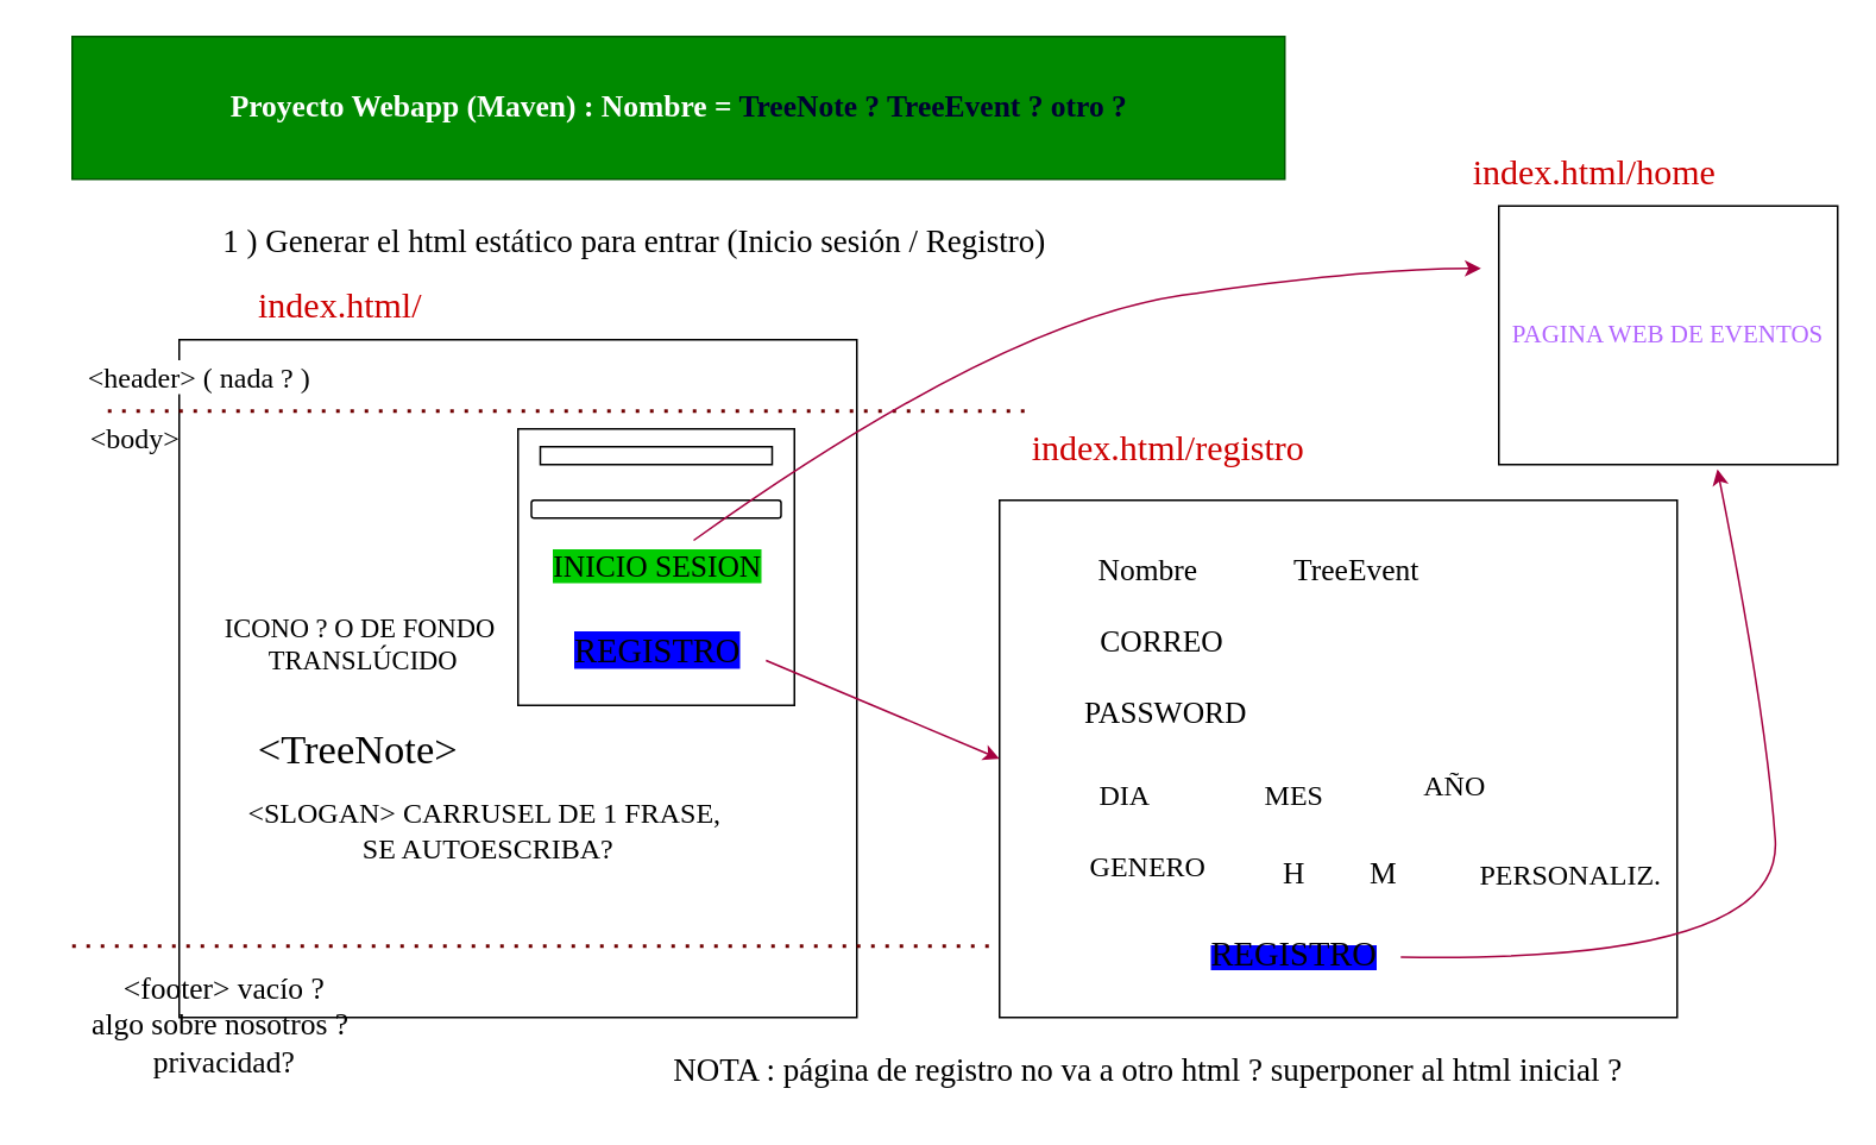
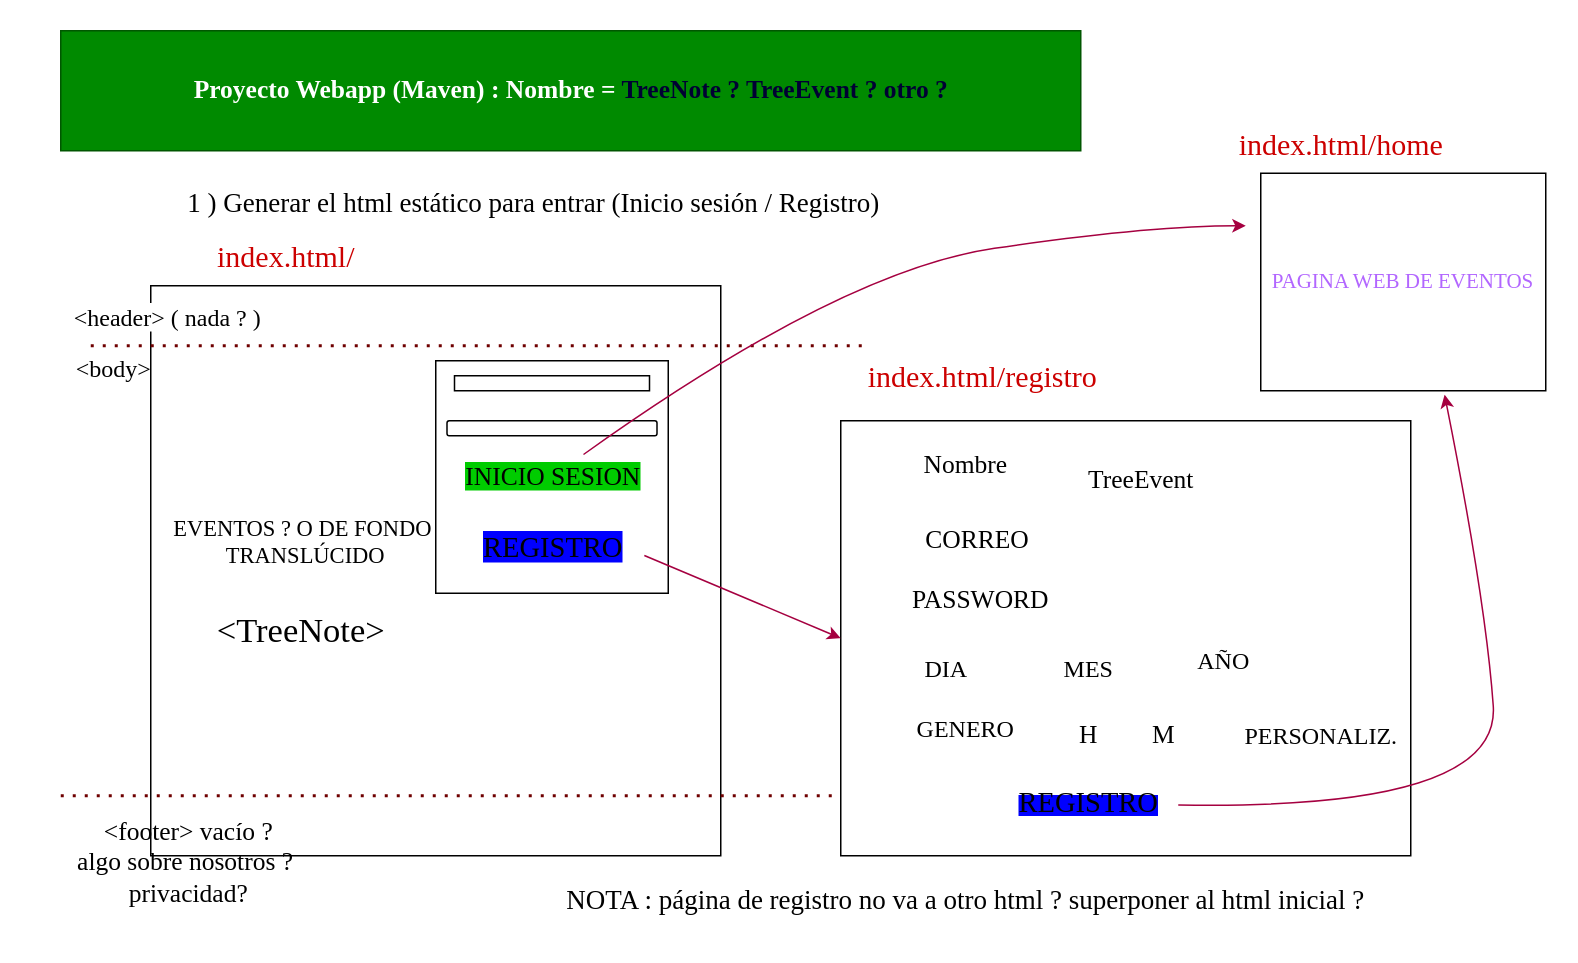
  <mxCell id="0" />
  <mxCell id="1" parent="0" />
  <mxCell id="2" value="&lt;h4 style=&quot;font-size: 17px;&quot;&gt;&lt;font face=&quot;Verdana&quot; style=&quot;font-size: 17px;&quot;&gt;Proyecto Webapp (Maven) : Nombre = &lt;font style=&quot;font-size: 17px;&quot; color=&quot;#000033&quot;&gt;TreeNote ? TreeEvent ? otro ?&lt;/font&gt;&lt;/font&gt;&lt;/h4&gt;" style="text;html=1;align=center;verticalAlign=middle;resizable=0;points=[];autosize=1;strokeColor=#005700;fillColor=#008a00;fontColor=#ffffff;" vertex="1" parent="1"><mxGeometry x="40" y="20" width="680" height="80" as="geometry" /></mxCell>
  <mxCell id="3" value="" style="whiteSpace=wrap;html=1;aspect=fixed;" vertex="1" parent="1"><mxGeometry x="100" y="190" width="380" height="380" as="geometry" /></mxCell>
  <mxCell id="4" value="&lt;font face=&quot;Verdana&quot; style=&quot;font-size: 18px;&quot;&gt;1 ) Generar el html estático para entrar (Inicio sesión / Registro)&lt;/font&gt;" style="text;html=1;align=center;verticalAlign=middle;resizable=0;points=[];autosize=1;strokeColor=none;fillColor=none;" vertex="1" parent="1"><mxGeometry x="50" y="115" width="610" height="40" as="geometry" /></mxCell>
  <mxCell id="5" value="&lt;font color=&quot;#cc0000&quot; style=&quot;font-size: 20px;&quot; face=&quot;Verdana&quot;&gt;index.html/&lt;/font&gt;" style="text;html=1;align=center;verticalAlign=middle;resizable=0;points=[];autosize=1;strokeColor=none;fillColor=none;" vertex="1" parent="1"><mxGeometry x="120" y="150" width="140" height="40" as="geometry" /></mxCell>
  <mxCell id="6" value="" style="endArrow=none;dashed=1;html=1;dashPattern=1 3;strokeWidth=2;rounded=0;fillColor=#a20025;strokeColor=#6F0000;" edge="1" parent="1"><mxGeometry width="50" height="50" relative="1" as="geometry"><mxPoint x="60" y="230" as="sourcePoint" /><mxPoint x="580" y="230" as="targetPoint" /></mxGeometry></mxCell>
  <mxCell id="7" value="&lt;font face=&quot;Verdana&quot; style=&quot;font-size: 16px;&quot;&gt;&amp;lt;header&amp;gt; ( nada ? )&lt;/font&gt;" style="edgeLabel;html=1;align=center;verticalAlign=middle;resizable=0;points=[];" vertex="1" connectable="0" parent="6"><mxGeometry x="0.367" y="-3" relative="1" as="geometry"><mxPoint x="-305" y="-23" as="offset" /></mxGeometry></mxCell>
  <mxCell id="8" value="&lt;font face=&quot;Verdana&quot; style=&quot;font-size: 16px;&quot;&gt;&amp;lt;&lt;font style=&quot;font-size: 16px;&quot;&gt;body&lt;/font&gt;&amp;gt;&lt;/font&gt;" style="text;html=1;align=center;verticalAlign=middle;resizable=0;points=[];autosize=1;strokeColor=none;fillColor=none;" vertex="1" parent="1"><mxGeometry x="30" y="230" width="90" height="30" as="geometry" /></mxCell>
  <mxCell id="9" value="" style="whiteSpace=wrap;html=1;aspect=fixed;" vertex="1" parent="1"><mxGeometry x="290" y="240" width="155" height="155" as="geometry" /></mxCell>
  <mxCell id="10" value="&lt;font face=&quot;Verdana&quot; style=&quot;background-color: rgb(0, 204, 0); font-size: 17px;&quot;&gt;INICIO SESION&lt;/font&gt;" style="text;html=1;align=center;verticalAlign=middle;resizable=0;points=[];autosize=1;strokeColor=none;fillColor=none;" vertex="1" parent="1"><mxGeometry x="287.5" y="302.5" width="160" height="30" as="geometry" /></mxCell>
  <mxCell id="11" value="" style="rounded=0;whiteSpace=wrap;html=1;" vertex="1" parent="1"><mxGeometry x="302.5" y="250" width="130" height="10" as="geometry" /></mxCell>
  <mxCell id="12" value="" style="rounded=1;whiteSpace=wrap;html=1;" vertex="1" parent="1"><mxGeometry x="297.5" y="280" width="140" height="10" as="geometry" /></mxCell>
  <mxCell id="13" value="&lt;font style=&quot;background-color: rgb(0, 0, 255); font-size: 19px;&quot; face=&quot;Verdana&quot;&gt;REGISTRO&lt;/font&gt;" style="text;html=1;align=center;verticalAlign=middle;resizable=0;points=[];autosize=1;strokeColor=none;fillColor=none;" vertex="1" parent="1"><mxGeometry x="307.5" y="345" width="120" height="40" as="geometry" /></mxCell>
  <mxCell id="14" value="&lt;font face=&quot;Verdana&quot; style=&quot;font-size: 23px;&quot;&gt;&amp;lt;TreeNote&amp;gt;&lt;/font&gt;" style="text;html=1;align=center;verticalAlign=middle;resizable=0;points=[];autosize=1;strokeColor=none;fillColor=none;" vertex="1" parent="1"><mxGeometry x="120" y="400" width="160" height="40" as="geometry" /></mxCell>
- <mxCell id="15" value="&lt;font style=&quot;font-size: 15px;&quot; face=&quot;Verdana&quot;&gt;ICONO ? O DE FONDO&amp;nbsp;&lt;/font&gt;&lt;div&gt;&lt;font style=&quot;font-size: 15px;&quot; face=&quot;Verdana&quot;&gt;TRANSLÚCIDO&lt;/font&gt;&lt;/div&gt;" style="text;html=1;align=center;verticalAlign=middle;resizable=0;points=[];autosize=1;strokeColor=none;fillColor=none;" vertex="1" parent="1"><mxGeometry x="102.5" y="335" width="200" height="50" as="geometry" /></mxCell>
- <mxCell id="16" value="&lt;font style=&quot;font-size: 16px;&quot; face=&quot;Verdana&quot;&gt;&amp;lt;SLOGAN&amp;gt; CARRUSEL DE 1 FRASE,&amp;nbsp;&lt;/font&gt;&lt;div&gt;&lt;font style=&quot;font-size: 16px;&quot; face=&quot;Verdana&quot;&gt;SE AUTOESCRIBA?&lt;/font&gt;&lt;/div&gt;" style="text;html=1;align=center;verticalAlign=middle;resizable=0;points=[];autosize=1;strokeColor=none;fillColor=none;" vertex="1" parent="1"><mxGeometry x="112.5" y="440" width="320" height="50" as="geometry" /></mxCell>
+ <mxCell id="15" value="&lt;font style=&quot;font-size: 15px;&quot; face=&quot;Verdana&quot;&gt;EVENTOS ? O DE FONDO&amp;nbsp;&lt;/font&gt;&lt;div&gt;&lt;font style=&quot;font-size: 15px;&quot; face=&quot;Verdana&quot;&gt;TRANSLÚCIDO&lt;/font&gt;&lt;/div&gt;" style="text;html=1;align=center;verticalAlign=middle;resizable=0;points=[];autosize=1;strokeColor=none;fillColor=none;" vertex="1" parent="1"><mxGeometry x="102.5" y="335" width="200" height="50" as="geometry" /></mxCell>
  <mxCell id="17" value="" style="endArrow=none;dashed=1;html=1;dashPattern=1 3;strokeWidth=2;rounded=0;fillColor=#a20025;strokeColor=#6F0000;" edge="1" parent="1"><mxGeometry width="50" height="50" relative="1" as="geometry"><mxPoint x="40" y="530" as="sourcePoint" /><mxPoint x="570" y="530" as="targetPoint" /></mxGeometry></mxCell>
  <mxCell id="18" value="&lt;font face=&quot;Verdana&quot; style=&quot;font-size: 17px;&quot;&gt;&amp;lt;footer&amp;gt; vacío ?&lt;/font&gt;&lt;div style=&quot;font-size: 17px;&quot;&gt;&lt;font face=&quot;Verdana&quot; style=&quot;font-size: 17px;&quot;&gt;algo sobre nosotros ?&amp;nbsp;&lt;/font&gt;&lt;/div&gt;&lt;div style=&quot;font-size: 17px;&quot;&gt;&lt;font face=&quot;Verdana&quot; style=&quot;font-size: 17px;&quot;&gt;privacidad?&lt;/font&gt;&lt;/div&gt;" style="text;html=1;align=center;verticalAlign=middle;resizable=0;points=[];autosize=1;strokeColor=none;fillColor=none;" vertex="1" parent="1"><mxGeometry x="20" y="535" width="210" height="80" as="geometry" /></mxCell>
  <mxCell id="19" value="" style="rounded=0;whiteSpace=wrap;html=1;" vertex="1" parent="1"><mxGeometry x="560" y="280" width="380" height="290" as="geometry" /></mxCell>
  <mxCell id="20" value="" style="endArrow=classic;html=1;rounded=0;exitX=1.013;exitY=0.62;exitDx=0;exitDy=0;exitPerimeter=0;entryX=0;entryY=0.5;entryDx=0;entryDy=0;fillColor=#d80073;strokeColor=#A50040;" edge="1" parent="1" source="13" target="19"><mxGeometry width="50" height="50" relative="1" as="geometry"><mxPoint x="510" y="290" as="sourcePoint" /><mxPoint x="560" y="240" as="targetPoint" /></mxGeometry></mxCell>
  <mxCell id="21" value="&lt;font style=&quot;font-size: 20px;&quot;&gt;&lt;font color=&quot;#ffffff&quot; style=&quot;font-size: 20px;&quot; face=&quot;Verdana&quot;&gt;2 )&lt;/font&gt;&lt;font color=&quot;#cc0000&quot; style=&quot;font-size: 20px;&quot; face=&quot;Verdana&quot;&gt; index.html/registro&lt;/font&gt;&lt;/font&gt;" style="edgeLabel;html=1;align=center;verticalAlign=middle;resizable=0;points=[];" vertex="1" connectable="0" parent="20"><mxGeometry x="0.155" y="-1" relative="1" as="geometry"><mxPoint x="136" y="-153" as="offset" /></mxGeometry></mxCell>
  <mxCell id="22" value="" style="curved=1;endArrow=classic;html=1;rounded=0;fillColor=#d80073;strokeColor=#A50040;" edge="1" parent="1" source="10"><mxGeometry width="50" height="50" relative="1" as="geometry"><mxPoint x="765" y="200" as="sourcePoint" /><mxPoint x="830" y="150" as="targetPoint" /><Array as="points"><mxPoint x="560" y="180" /><mxPoint x="765" y="150" /></Array></mxGeometry></mxCell>
  <mxCell id="23" value="&lt;font color=&quot;#b266ff&quot; style=&quot;font-size: 14px;&quot; face=&quot;Verdana&quot;&gt;PAGINA WEB DE EVENTOS&lt;/font&gt;" style="rounded=0;whiteSpace=wrap;html=1;" vertex="1" parent="1"><mxGeometry x="840" y="115" width="190" height="145" as="geometry" /></mxCell>
  <mxCell id="24" value="&lt;font style=&quot;font-size: 20px;&quot;&gt;&lt;font color=&quot;#ffffff&quot; style=&quot;font-size: 20px;&quot; face=&quot;Verdana&quot;&gt;3 )&lt;/font&gt;&lt;font color=&quot;#cc0000&quot; style=&quot;font-size: 20px;&quot; face=&quot;Verdana&quot;&gt; index.html/home&lt;/font&gt;&lt;/font&gt;" style="text;html=1;align=center;verticalAlign=middle;resizable=0;points=[];autosize=1;strokeColor=none;fillColor=none;" vertex="1" parent="1"><mxGeometry x="765" y="75" width="230" height="40" as="geometry" /></mxCell>
  <mxCell id="25" value="&lt;font style=&quot;font-size: 18px;&quot; face=&quot;Verdana&quot;&gt;NOTA : página de registro no va a otro html ? superponer al html inicial ?&lt;/font&gt;" style="text;html=1;align=center;verticalAlign=middle;resizable=0;points=[];autosize=1;strokeColor=none;fillColor=none;" vertex="1" parent="1"><mxGeometry x="297.5" y="580" width="690" height="40" as="geometry" /></mxCell>
- <mxCell id="26" value="&lt;font face=&quot;Verdana&quot; style=&quot;font-size: 17px;&quot;&gt;Nombre&lt;/font&gt;" style="text;html=1;align=center;verticalAlign=middle;resizable=0;points=[];autosize=1;strokeColor=none;fillColor=none;" vertex="1" parent="1"><mxGeometry x="597.5" y="305" width="90" height="30" as="geometry" /></mxCell>
+ <mxCell id="26" value="&lt;font face=&quot;Verdana&quot; style=&quot;font-size: 17px;&quot;&gt;Nombre&lt;/font&gt;" style="text;html=1;align=center;verticalAlign=middle;resizable=0;points=[];autosize=1;strokeColor=none;fillColor=none;" vertex="1" parent="1"><mxGeometry x="597.5" y="295" width="90" height="30" as="geometry" /></mxCell>
  <mxCell id="27" value="&lt;font face=&quot;Verdana&quot; style=&quot;font-size: 17px;&quot;&gt;TreeEvent&lt;/font&gt;" style="text;html=1;align=center;verticalAlign=middle;resizable=0;points=[];autosize=1;strokeColor=none;fillColor=none;" vertex="1" parent="1"><mxGeometry x="710" y="305" width="100" height="30" as="geometry" /></mxCell>
  <mxCell id="28" value="&lt;font face=&quot;Verdana&quot; style=&quot;font-size: 17px;&quot;&gt;CORREO&amp;nbsp;&lt;/font&gt;" style="text;html=1;align=center;verticalAlign=middle;resizable=0;points=[];autosize=1;strokeColor=none;fillColor=none;" vertex="1" parent="1"><mxGeometry x="602.5" y="345" width="100" height="30" as="geometry" /></mxCell>
  <mxCell id="29" value="&lt;font face=&quot;Verdana&quot; style=&quot;font-size: 17px;&quot;&gt;PASSWORD&lt;/font&gt;" style="text;html=1;align=center;verticalAlign=middle;resizable=0;points=[];autosize=1;strokeColor=none;fillColor=none;" vertex="1" parent="1"><mxGeometry x="592.5" y="385" width="120" height="30" as="geometry" /></mxCell>
  <mxCell id="30" value="&lt;span style=&quot;background-color: rgb(0, 0, 255);&quot;&gt;&lt;font face=&quot;Verdana&quot; style=&quot;font-size: 19px;&quot;&gt;REGISTRO&lt;/font&gt;&lt;/span&gt;" style="text;html=1;align=center;verticalAlign=middle;resizable=0;points=[];autosize=1;strokeColor=none;fillColor=none;" vertex="1" parent="1"><mxGeometry x="665" y="515" width="120" height="40" as="geometry" /></mxCell>
  <mxCell id="31" value="&lt;font style=&quot;font-size: 16px;&quot; face=&quot;Verdana&quot;&gt;DIA&lt;/font&gt;" style="text;html=1;align=center;verticalAlign=middle;resizable=0;points=[];autosize=1;strokeColor=none;fillColor=none;" vertex="1" parent="1"><mxGeometry x="605" y="430" width="50" height="30" as="geometry" /></mxCell>
  <mxCell id="32" value="&lt;font face=&quot;Verdana&quot; style=&quot;font-size: 16px;&quot;&gt;MES&lt;/font&gt;" style="text;html=1;align=center;verticalAlign=middle;resizable=0;points=[];autosize=1;strokeColor=none;fillColor=none;" vertex="1" parent="1"><mxGeometry x="695" y="430" width="60" height="30" as="geometry" /></mxCell>
  <mxCell id="33" value="&lt;font face=&quot;Verdana&quot; style=&quot;font-size: 16px;&quot;&gt;AÑO&lt;/font&gt;&lt;div style=&quot;font-size: 16px;&quot;&gt;&lt;br&gt;&lt;/div&gt;" style="text;html=1;align=center;verticalAlign=middle;resizable=0;points=[];autosize=1;strokeColor=none;fillColor=none;" vertex="1" parent="1"><mxGeometry x="785" y="425" width="60" height="50" as="geometry" /></mxCell>
  <mxCell id="34" value="&lt;font face=&quot;Verdana&quot; style=&quot;font-size: 16px;&quot;&gt;GENERO&lt;/font&gt;" style="text;html=1;align=center;verticalAlign=middle;resizable=0;points=[];autosize=1;strokeColor=none;fillColor=none;" vertex="1" parent="1"><mxGeometry x="597.5" y="470" width="90" height="30" as="geometry" /></mxCell>
  <mxCell id="35" value="&lt;font face=&quot;Verdana&quot; style=&quot;font-size: 17px;&quot;&gt;H&lt;/font&gt;" style="text;html=1;align=center;verticalAlign=middle;resizable=0;points=[];autosize=1;strokeColor=none;fillColor=none;" vertex="1" parent="1"><mxGeometry x="705" y="475" width="40" height="30" as="geometry" /></mxCell>
  <mxCell id="36" value="&lt;font face=&quot;Verdana&quot; style=&quot;font-size: 17px;&quot;&gt;M&lt;/font&gt;" style="text;html=1;align=center;verticalAlign=middle;resizable=0;points=[];autosize=1;strokeColor=none;fillColor=none;" vertex="1" parent="1"><mxGeometry x="755" y="475" width="40" height="30" as="geometry" /></mxCell>
  <mxCell id="37" value="&lt;font face=&quot;Verdana&quot; style=&quot;font-size: 16px;&quot;&gt;PERSONALIZ.&lt;/font&gt;" style="text;html=1;align=center;verticalAlign=middle;resizable=0;points=[];autosize=1;strokeColor=none;fillColor=none;" vertex="1" parent="1"><mxGeometry x="815" y="475" width="130" height="30" as="geometry" /></mxCell>
  <mxCell id="38" value="" style="curved=1;endArrow=classic;html=1;rounded=0;entryX=0.645;entryY=1.018;entryDx=0;entryDy=0;entryPerimeter=0;fillColor=#d80073;strokeColor=#A50040;" edge="1" parent="1" source="30" target="23"><mxGeometry width="50" height="50" relative="1" as="geometry"><mxPoint x="520" y="360" as="sourcePoint" /><mxPoint x="970" y="320" as="targetPoint" /><Array as="points"><mxPoint x="1000" y="540" /><mxPoint x="990" y="400" /></Array></mxGeometry></mxCell>
